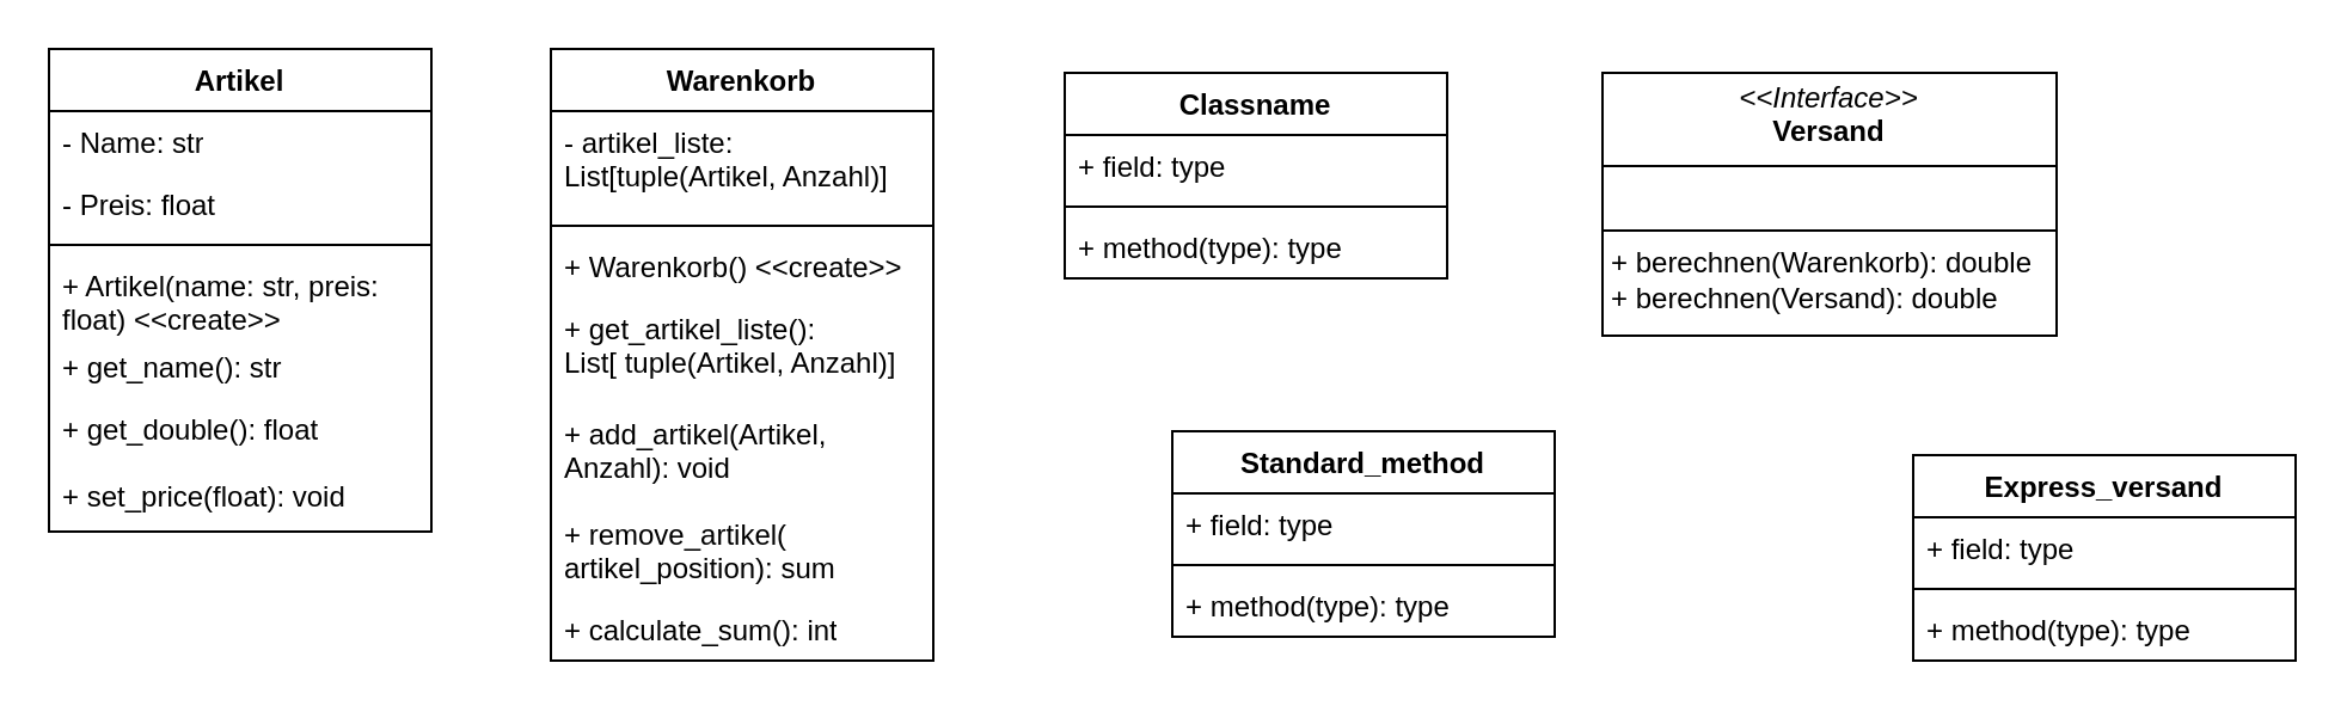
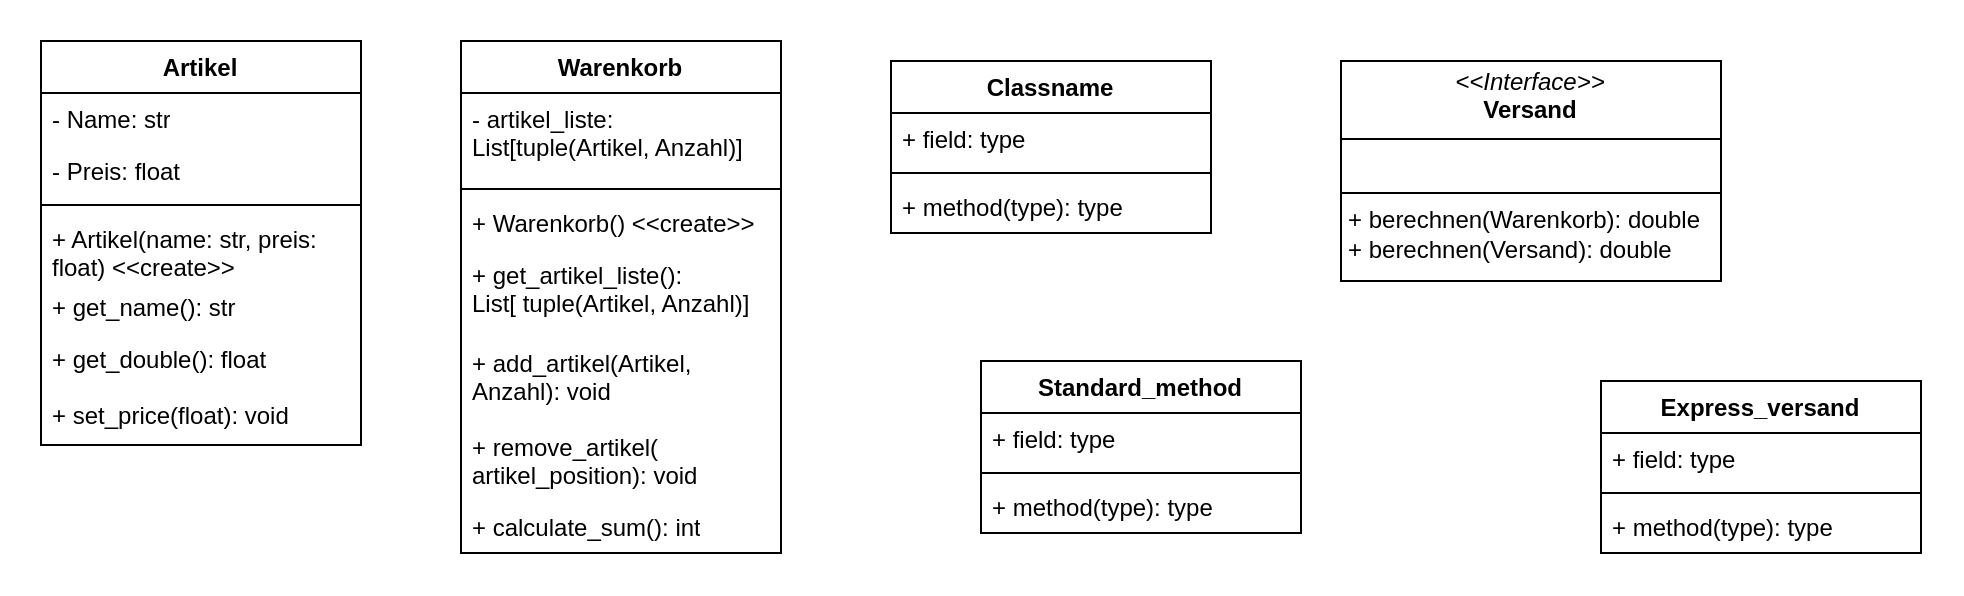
  <mxCell id="0" />
  <mxCell id="1" parent="0" />
  <mxCell id="2" value="Artikel" style="swimlane;fontStyle=1;align=center;verticalAlign=top;childLayout=stackLayout;horizontal=1;startSize=26;horizontalStack=0;resizeParent=1;resizeParentMax=0;resizeLast=0;collapsible=1;marginBottom=0;whiteSpace=wrap;html=1;" vertex="1" parent="1"><mxGeometry width="160" height="202" as="geometry" x="20" y="20" /></mxCell>
  <mxCell id="3" value="- Name: str" style="text;strokeColor=none;fillColor=none;align=left;verticalAlign=top;spacingLeft=4;spacingRight=4;overflow=hidden;rotatable=0;points=[[0,0.5],[1,0.5]];portConstraint=eastwest;whiteSpace=wrap;html=1;" vertex="1" parent="2"><mxGeometry y="26" width="160" height="26" as="geometry" /></mxCell>
  <mxCell id="4" value="- Preis: float" style="text;strokeColor=none;fillColor=none;align=left;verticalAlign=top;spacingLeft=4;spacingRight=4;overflow=hidden;rotatable=0;points=[[0,0.5],[1,0.5]];portConstraint=eastwest;whiteSpace=wrap;html=1;" vertex="1" parent="2"><mxGeometry y="52" width="160" height="26" as="geometry" /></mxCell>
  <mxCell id="5" value="" style="line;strokeWidth=1;fillColor=none;align=left;verticalAlign=middle;spacingTop=-1;spacingLeft=3;spacingRight=3;rotatable=0;labelPosition=right;points=[];portConstraint=eastwest;strokeColor=inherit;" vertex="1" parent="2"><mxGeometry y="78" width="160" height="8" as="geometry" /></mxCell>
  <mxCell id="6" value="+ Artikel(name: str, preis: float) &amp;lt;&amp;lt;create&amp;gt;&amp;gt;" style="text;strokeColor=none;fillColor=none;align=left;verticalAlign=top;spacingLeft=4;spacingRight=4;overflow=hidden;rotatable=0;points=[[0,0.5],[1,0.5]];portConstraint=eastwest;whiteSpace=wrap;html=1;" vertex="1" parent="2"><mxGeometry y="86" width="160" height="34" as="geometry" /></mxCell>
  <mxCell id="7" value="+ get_name(): str" style="text;strokeColor=none;fillColor=none;align=left;verticalAlign=top;spacingLeft=4;spacingRight=4;overflow=hidden;rotatable=0;points=[[0,0.5],[1,0.5]];portConstraint=eastwest;whiteSpace=wrap;html=1;" vertex="1" parent="2"><mxGeometry y="120" width="160" height="26" as="geometry" /></mxCell>
  <mxCell id="8" value="+ get_double(): float" style="text;strokeColor=none;fillColor=none;align=left;verticalAlign=top;spacingLeft=4;spacingRight=4;overflow=hidden;rotatable=0;points=[[0,0.5],[1,0.5]];portConstraint=eastwest;whiteSpace=wrap;html=1;" vertex="1" parent="2"><mxGeometry y="146" width="160" height="28" as="geometry" /></mxCell>
  <mxCell id="9" value="+ set_price(float): void" style="text;strokeColor=none;fillColor=none;align=left;verticalAlign=top;spacingLeft=4;spacingRight=4;overflow=hidden;rotatable=0;points=[[0,0.5],[1,0.5]];portConstraint=eastwest;whiteSpace=wrap;html=1;" vertex="1" parent="2"><mxGeometry y="174" width="160" height="28" as="geometry" /></mxCell>
  <mxCell id="10" value="Warenkorb" style="swimlane;fontStyle=1;align=center;verticalAlign=top;childLayout=stackLayout;horizontal=1;startSize=26;horizontalStack=0;resizeParent=1;resizeParentMax=0;resizeLast=0;collapsible=1;marginBottom=0;whiteSpace=wrap;html=1;" vertex="1" parent="1"><mxGeometry x="230" width="160" height="256" as="geometry" y="20" /></mxCell>
  <mxCell id="11" value="- artikel_liste: List[tuple(Artikel, Anzahl)]" style="text;strokeColor=none;fillColor=none;align=left;verticalAlign=top;spacingLeft=4;spacingRight=4;overflow=hidden;rotatable=0;points=[[0,0.5],[1,0.5]];portConstraint=eastwest;whiteSpace=wrap;html=1;" vertex="1" parent="10"><mxGeometry y="26" width="160" height="44" as="geometry" /></mxCell>
  <mxCell id="12" value="" style="line;strokeWidth=1;fillColor=none;align=left;verticalAlign=middle;spacingTop=-1;spacingLeft=3;spacingRight=3;rotatable=0;labelPosition=right;points=[];portConstraint=eastwest;strokeColor=inherit;" vertex="1" parent="10"><mxGeometry y="70" width="160" height="8" as="geometry" /></mxCell>
  <mxCell id="13" value="+ Warenkorb() &amp;lt;&amp;lt;create&amp;gt;&amp;gt;" style="text;strokeColor=none;fillColor=none;align=left;verticalAlign=top;spacingLeft=4;spacingRight=4;overflow=hidden;rotatable=0;points=[[0,0.5],[1,0.5]];portConstraint=eastwest;whiteSpace=wrap;html=1;" vertex="1" parent="10"><mxGeometry y="78" width="160" height="26" as="geometry" /></mxCell>
  <mxCell id="14" value="+ get_artikel_liste():&amp;nbsp;&lt;div&gt;List[ tuple(Artikel, Anzahl)]&lt;/div&gt;" style="text;strokeColor=none;fillColor=none;align=left;verticalAlign=top;spacingLeft=4;spacingRight=4;overflow=hidden;rotatable=0;points=[[0,0.5],[1,0.5]];portConstraint=eastwest;whiteSpace=wrap;html=1;" vertex="1" parent="10"><mxGeometry y="104" width="160" height="44" as="geometry" /></mxCell>
  <mxCell id="15" value="+ add_artikel(Artikel, Anzahl): void" style="text;strokeColor=none;fillColor=none;align=left;verticalAlign=top;spacingLeft=4;spacingRight=4;overflow=hidden;rotatable=0;points=[[0,0.5],[1,0.5]];portConstraint=eastwest;whiteSpace=wrap;html=1;" vertex="1" parent="10"><mxGeometry y="148" width="160" height="42" as="geometry" /></mxCell>
- <mxCell id="16" value="+ remove_artikel( artikel_position): sum" style="text;strokeColor=none;fillColor=none;align=left;verticalAlign=top;spacingLeft=4;spacingRight=4;overflow=hidden;rotatable=0;points=[[0,0.5],[1,0.5]];portConstraint=eastwest;whiteSpace=wrap;html=1;" vertex="1" parent="10"><mxGeometry y="190" width="160" height="40" as="geometry" /></mxCell>
+ <mxCell id="16" value="+ remove_artikel( artikel_position): void" style="text;strokeColor=none;fillColor=none;align=left;verticalAlign=top;spacingLeft=4;spacingRight=4;overflow=hidden;rotatable=0;points=[[0,0.5],[1,0.5]];portConstraint=eastwest;whiteSpace=wrap;html=1;" vertex="1" parent="10"><mxGeometry y="190" width="160" height="40" as="geometry" /></mxCell>
  <mxCell id="17" value="+ calculate_sum(): int" style="text;strokeColor=none;fillColor=none;align=left;verticalAlign=top;spacingLeft=4;spacingRight=4;overflow=hidden;rotatable=0;points=[[0,0.5],[1,0.5]];portConstraint=eastwest;whiteSpace=wrap;html=1;" vertex="1" parent="10"><mxGeometry y="230" width="160" height="26" as="geometry" /></mxCell>
  <mxCell id="18" value="Classname" style="swimlane;fontStyle=1;align=center;verticalAlign=top;childLayout=stackLayout;horizontal=1;startSize=26;horizontalStack=0;resizeParent=1;resizeParentMax=0;resizeLast=0;collapsible=1;marginBottom=0;whiteSpace=wrap;html=1;" vertex="1" parent="1"><mxGeometry x="445" y="30" width="160" height="86" as="geometry" /></mxCell>
  <mxCell id="19" value="+ field: type" style="text;strokeColor=none;fillColor=none;align=left;verticalAlign=top;spacingLeft=4;spacingRight=4;overflow=hidden;rotatable=0;points=[[0,0.5],[1,0.5]];portConstraint=eastwest;whiteSpace=wrap;html=1;" vertex="1" parent="18"><mxGeometry y="26" width="160" height="26" as="geometry" /></mxCell>
  <mxCell id="20" value="" style="line;strokeWidth=1;fillColor=none;align=left;verticalAlign=middle;spacingTop=-1;spacingLeft=3;spacingRight=3;rotatable=0;labelPosition=right;points=[];portConstraint=eastwest;strokeColor=inherit;" vertex="1" parent="18"><mxGeometry y="52" width="160" height="8" as="geometry" /></mxCell>
  <mxCell id="21" value="+ method(type): type" style="text;strokeColor=none;fillColor=none;align=left;verticalAlign=top;spacingLeft=4;spacingRight=4;overflow=hidden;rotatable=0;points=[[0,0.5],[1,0.5]];portConstraint=eastwest;whiteSpace=wrap;html=1;" vertex="1" parent="18"><mxGeometry y="60" width="160" height="26" as="geometry" /></mxCell>
  <mxCell id="22" value="&lt;p style=&quot;margin:0px;margin-top:4px;text-align:center;&quot;&gt;&lt;i&gt;&amp;lt;&amp;lt;Interface&amp;gt;&amp;gt;&lt;/i&gt;&lt;br&gt;&lt;b&gt;Versand&lt;/b&gt;&lt;/p&gt;&lt;hr size=&quot;1&quot; style=&quot;border-style:solid;&quot;&gt;&lt;p style=&quot;margin:0px;margin-left:4px;&quot;&gt;&lt;br&gt;&lt;/p&gt;&lt;hr size=&quot;1&quot; style=&quot;border-style:solid;&quot;&gt;&lt;p style=&quot;margin:0px;margin-left:4px;&quot;&gt;+ berechnen(Warenkorb): double&lt;/p&gt;&lt;p style=&quot;margin:0px;margin-left:4px;&quot;&gt;+ berechnen(Versand): double&lt;/p&gt;" style="verticalAlign=top;align=left;overflow=fill;html=1;whiteSpace=wrap;" vertex="1" parent="1"><mxGeometry x="670" y="30" width="190" height="110" as="geometry" /></mxCell>
  <mxCell id="23" value="Express_versand" style="swimlane;fontStyle=1;align=center;verticalAlign=top;childLayout=stackLayout;horizontal=1;startSize=26;horizontalStack=0;resizeParent=1;resizeParentMax=0;resizeLast=0;collapsible=1;marginBottom=0;whiteSpace=wrap;html=1;" vertex="1" parent="1"><mxGeometry x="800" y="190" width="160" height="86" as="geometry" /></mxCell>
  <mxCell id="24" value="+ field: type" style="text;strokeColor=none;fillColor=none;align=left;verticalAlign=top;spacingLeft=4;spacingRight=4;overflow=hidden;rotatable=0;points=[[0,0.5],[1,0.5]];portConstraint=eastwest;whiteSpace=wrap;html=1;" vertex="1" parent="23"><mxGeometry y="26" width="160" height="26" as="geometry" /></mxCell>
  <mxCell id="25" value="" style="line;strokeWidth=1;fillColor=none;align=left;verticalAlign=middle;spacingTop=-1;spacingLeft=3;spacingRight=3;rotatable=0;labelPosition=right;points=[];portConstraint=eastwest;strokeColor=inherit;" vertex="1" parent="23"><mxGeometry y="52" width="160" height="8" as="geometry" /></mxCell>
  <mxCell id="26" value="+ method(type): type" style="text;strokeColor=none;fillColor=none;align=left;verticalAlign=top;spacingLeft=4;spacingRight=4;overflow=hidden;rotatable=0;points=[[0,0.5],[1,0.5]];portConstraint=eastwest;whiteSpace=wrap;html=1;" vertex="1" parent="23"><mxGeometry y="60" width="160" height="26" as="geometry" /></mxCell>
  <mxCell id="27" value="Standard_method" style="swimlane;fontStyle=1;align=center;verticalAlign=top;childLayout=stackLayout;horizontal=1;startSize=26;horizontalStack=0;resizeParent=1;resizeParentMax=0;resizeLast=0;collapsible=1;marginBottom=0;whiteSpace=wrap;html=1;" vertex="1" parent="1"><mxGeometry x="490" y="180" width="160" height="86" as="geometry" /></mxCell>
  <mxCell id="28" value="+ field: type" style="text;strokeColor=none;fillColor=none;align=left;verticalAlign=top;spacingLeft=4;spacingRight=4;overflow=hidden;rotatable=0;points=[[0,0.5],[1,0.5]];portConstraint=eastwest;whiteSpace=wrap;html=1;" vertex="1" parent="27"><mxGeometry y="26" width="160" height="26" as="geometry" /></mxCell>
  <mxCell id="29" value="" style="line;strokeWidth=1;fillColor=none;align=left;verticalAlign=middle;spacingTop=-1;spacingLeft=3;spacingRight=3;rotatable=0;labelPosition=right;points=[];portConstraint=eastwest;strokeColor=inherit;" vertex="1" parent="27"><mxGeometry y="52" width="160" height="8" as="geometry" /></mxCell>
  <mxCell id="30" value="+ method(type): type" style="text;strokeColor=none;fillColor=none;align=left;verticalAlign=top;spacingLeft=4;spacingRight=4;overflow=hidden;rotatable=0;points=[[0,0.5],[1,0.5]];portConstraint=eastwest;whiteSpace=wrap;html=1;" vertex="1" parent="27"><mxGeometry y="60" width="160" height="26" as="geometry" /></mxCell>
